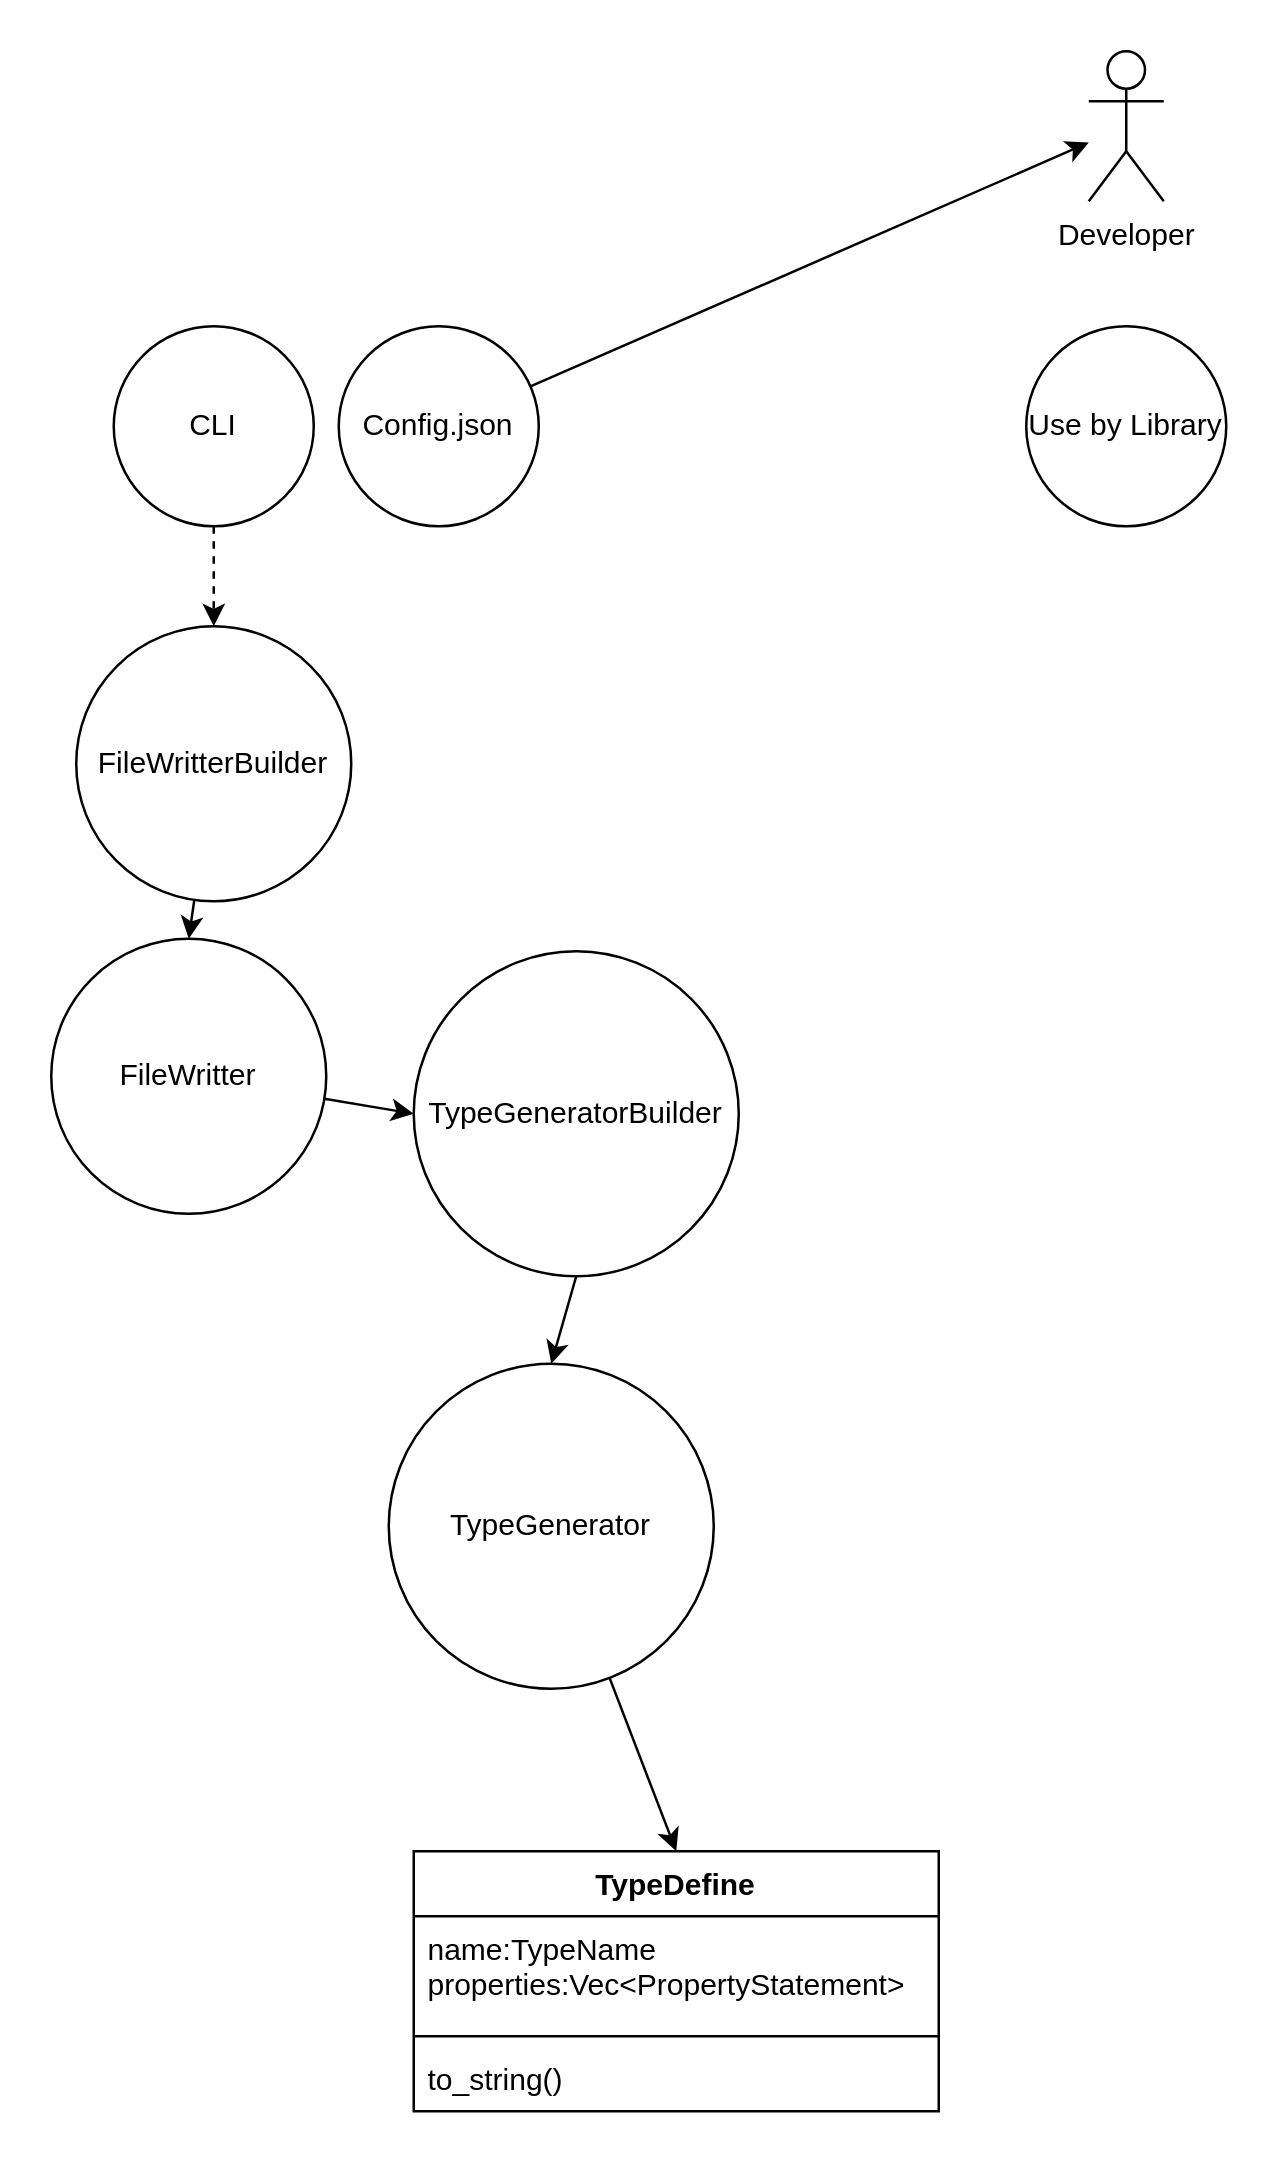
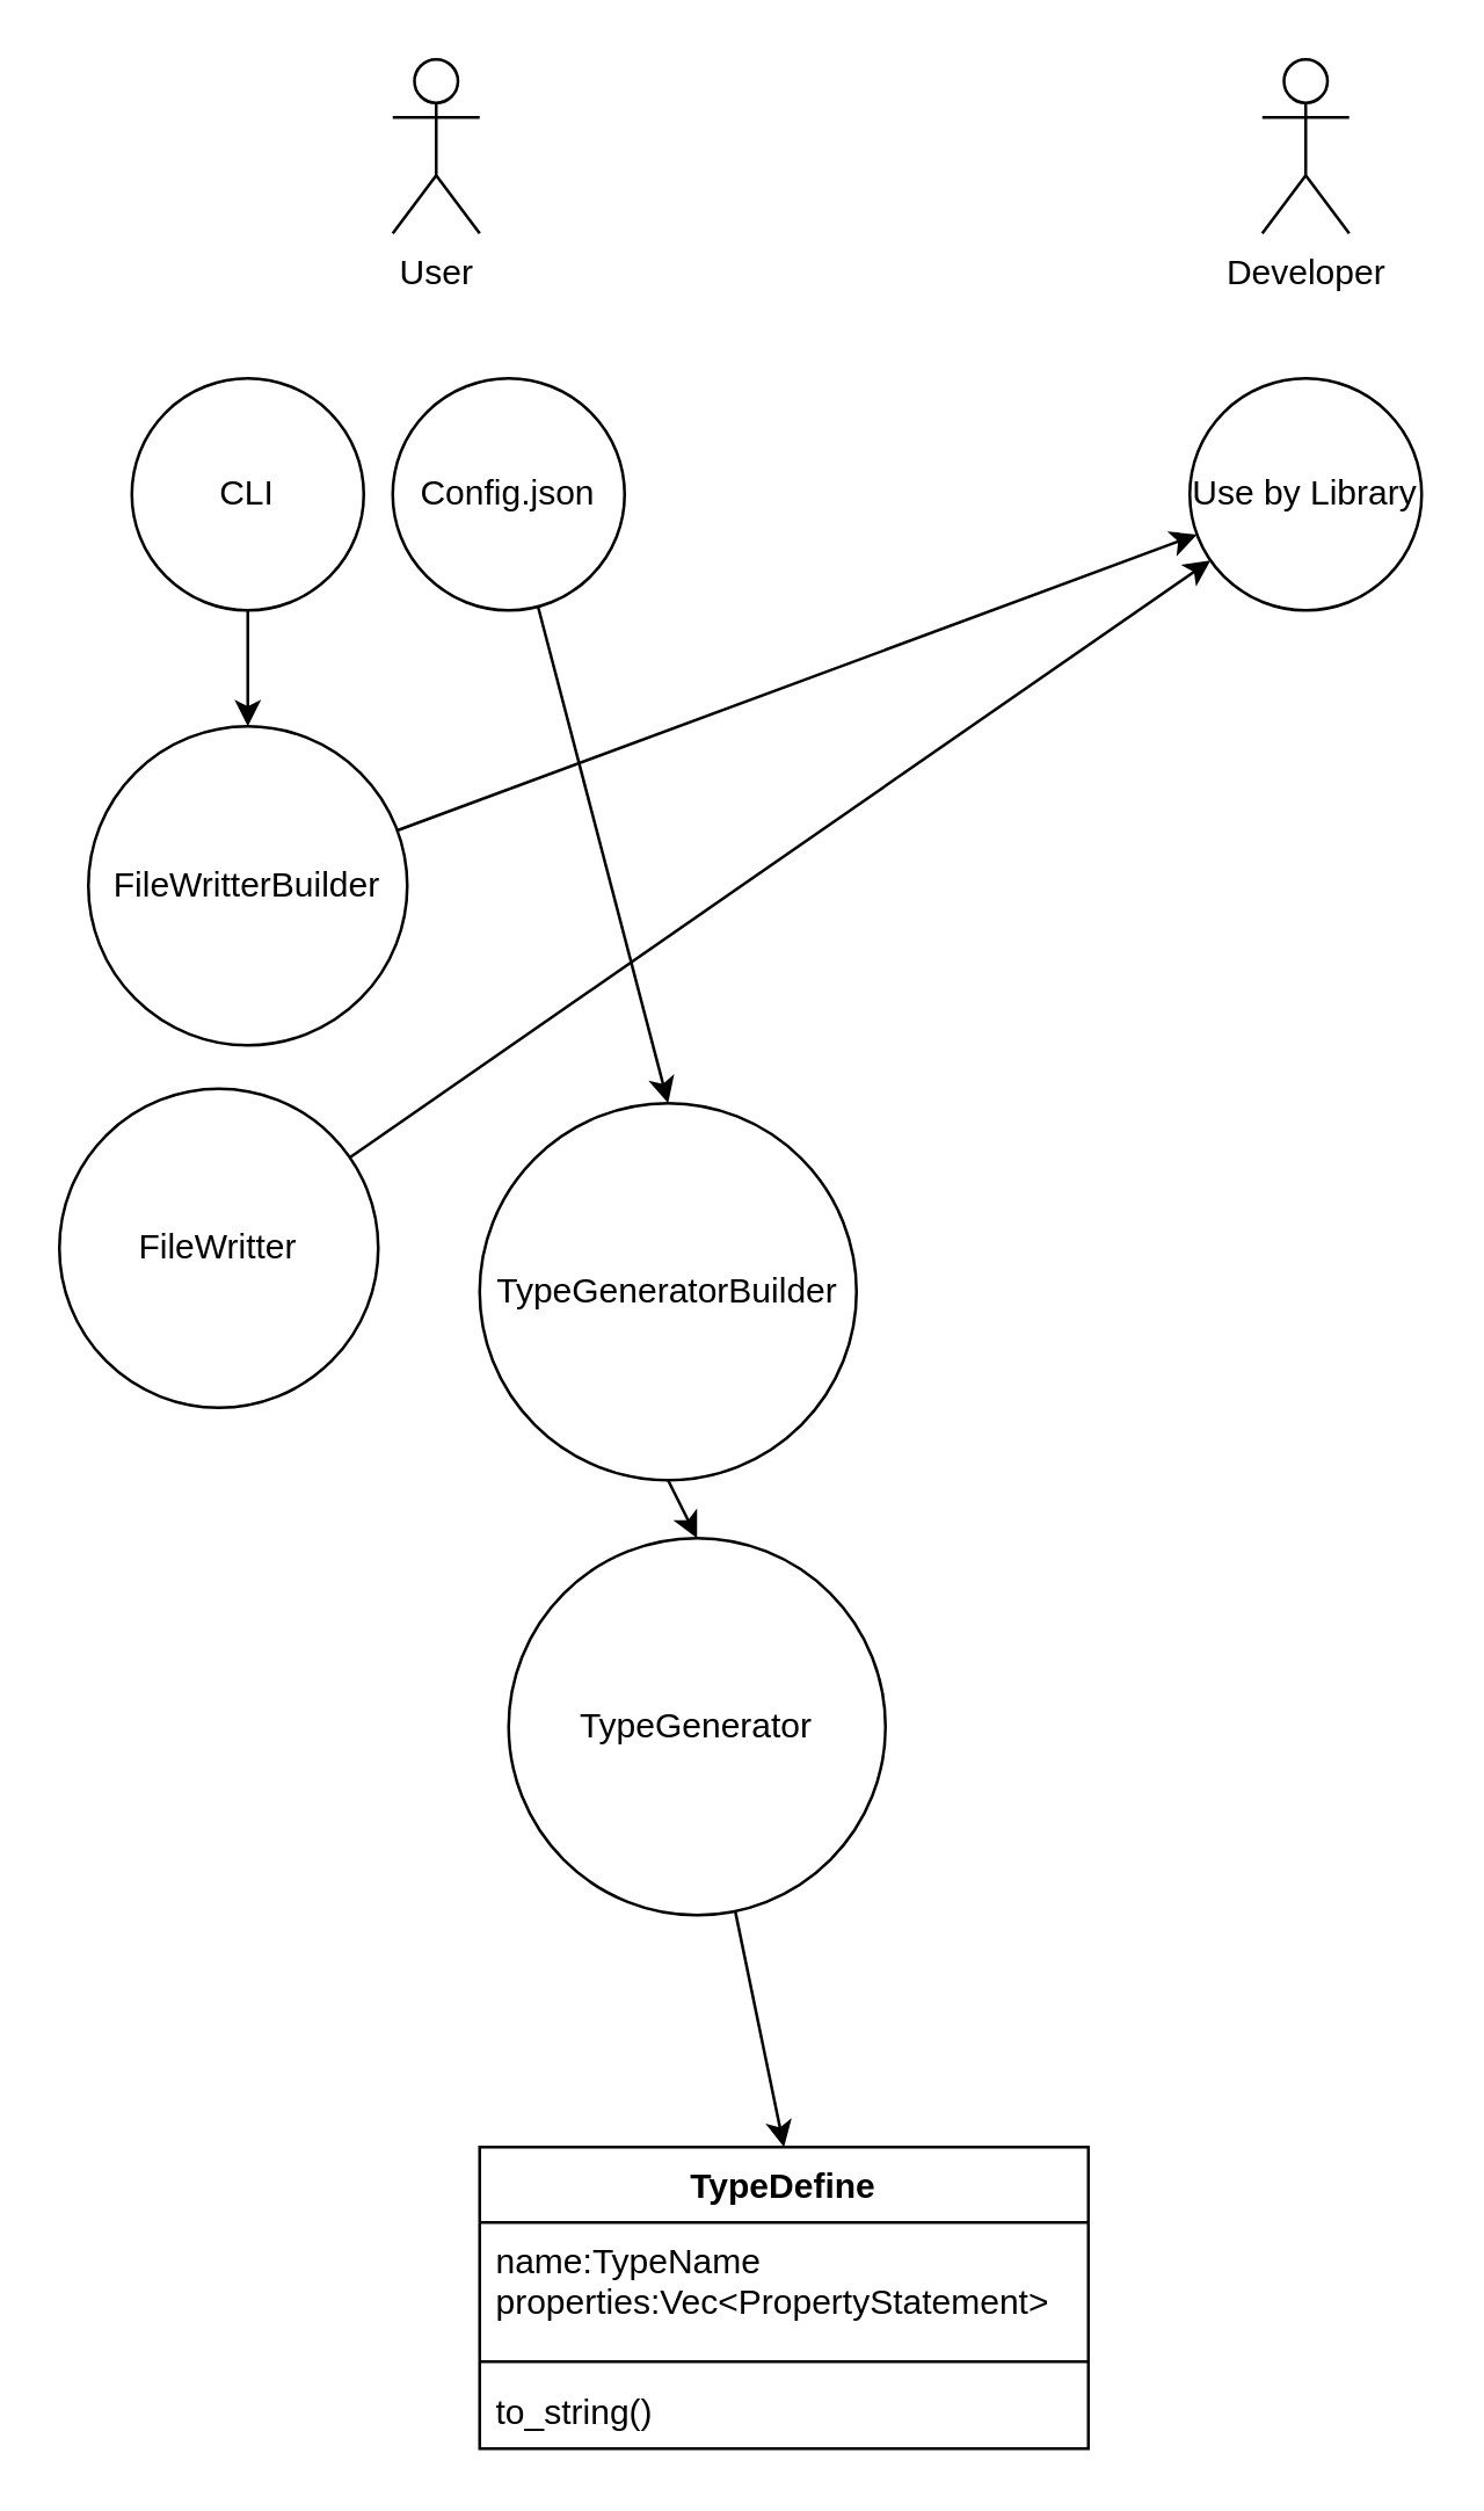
  <mxCell id="0" />
  <mxCell id="1" parent="0" />
+ <mxCell id="2" value="User" style="shape=umlActor;verticalLabelPosition=bottom;verticalAlign=top;html=1;outlineConnect=0;" vertex="1" parent="1"><mxGeometry x="135" y="20" width="30" height="60" as="geometry" /></mxCell>
  <mxCell id="3" value="Developer" style="shape=umlActor;verticalLabelPosition=bottom;verticalAlign=top;html=1;outlineConnect=0;" vertex="1" parent="1"><mxGeometry x="435" y="20" width="30" height="60" as="geometry" /></mxCell>
- <mxCell id="4" style="edgeStyle=none;html=1;entryX=0.5;entryY=0;entryDx=0;entryDy=0;dashed=1;" edge="1" parent="1" source="5" target="14"><mxGeometry relative="1" as="geometry" /></mxCell>
+ <mxCell id="4" style="edgeStyle=none;html=1;entryX=0.5;entryY=0;entryDx=0;entryDy=0;" edge="1" parent="1" source="5" target="14"><mxGeometry relative="1" as="geometry" /></mxCell>
  <mxCell id="5" value="CLI" style="ellipse;whiteSpace=wrap;html=1;aspect=fixed;" vertex="1" parent="1"><mxGeometry x="45" y="130" width="80" height="80" as="geometry" /></mxCell>
- <mxCell id="6" style="edgeStyle=none;html=1;" edge="1" parent="1" source="7" target="3"><mxGeometry relative="1" as="geometry" /></mxCell>
+ <mxCell id="6" style="edgeStyle=none;html=1;entryX=0.5;entryY=0;entryDx=0;entryDy=0;" edge="1" parent="1" source="7" target="16"><mxGeometry relative="1" as="geometry" /></mxCell>
  <mxCell id="7" value="Config.json" style="ellipse;whiteSpace=wrap;html=1;aspect=fixed;" vertex="1" parent="1"><mxGeometry x="135" y="130" width="80" height="80" as="geometry" /></mxCell>
  <mxCell id="8" value="Use by Library" style="ellipse;whiteSpace=wrap;html=1;aspect=fixed;" vertex="1" parent="1"><mxGeometry x="410" y="130" width="80" height="80" as="geometry" /></mxCell>
  <mxCell id="9" value="TypeDefine" style="swimlane;fontStyle=1;align=center;verticalAlign=top;childLayout=stackLayout;horizontal=1;startSize=26;horizontalStack=0;resizeParent=1;resizeParentMax=0;resizeLast=0;collapsible=1;marginBottom=0;" vertex="1" parent="1"><mxGeometry x="165" y="740" width="210" height="104" as="geometry" /></mxCell>
  <mxCell id="10" value="name:TypeName&#10;properties:Vec&lt;PropertyStatement&gt;&#10;" style="text;strokeColor=none;fillColor=none;align=left;verticalAlign=top;spacingLeft=4;spacingRight=4;overflow=hidden;rotatable=0;points=[[0,0.5],[1,0.5]];portConstraint=eastwest;" vertex="1" parent="9"><mxGeometry y="26" width="210" height="44" as="geometry" /></mxCell>
  <mxCell id="11" value="" style="line;strokeWidth=1;fillColor=none;align=left;verticalAlign=middle;spacingTop=-1;spacingLeft=3;spacingRight=3;rotatable=0;labelPosition=right;points=[];portConstraint=eastwest;" vertex="1" parent="9"><mxGeometry y="70" width="210" height="8" as="geometry" /></mxCell>
  <mxCell id="12" value="to_string()" style="text;strokeColor=none;fillColor=none;align=left;verticalAlign=top;spacingLeft=4;spacingRight=4;overflow=hidden;rotatable=0;points=[[0,0.5],[1,0.5]];portConstraint=eastwest;" vertex="1" parent="9"><mxGeometry y="78" width="210" height="26" as="geometry" /></mxCell>
- <mxCell id="13" style="edgeStyle=none;html=1;entryX=0.5;entryY=0;entryDx=0;entryDy=0;" edge="1" parent="1" source="14" target="18"><mxGeometry relative="1" as="geometry" /></mxCell>
+ <mxCell id="13" style="edgeStyle=none;html=1;" edge="1" parent="1" source="14" target="8"><mxGeometry relative="1" as="geometry" /></mxCell>
  <mxCell id="14" value="FileWritterBuilder&lt;br&gt;" style="ellipse;whiteSpace=wrap;html=1;aspect=fixed;" vertex="1" parent="1"><mxGeometry x="30" y="250" width="110" height="110" as="geometry" /></mxCell>
  <mxCell id="15" style="edgeStyle=none;html=1;exitX=0.5;exitY=1;exitDx=0;exitDy=0;entryX=0.5;entryY=0;entryDx=0;entryDy=0;" edge="1" parent="1" source="16" target="20"><mxGeometry relative="1" as="geometry" /></mxCell>
  <mxCell id="16" value="TypeGeneratorBuilder&lt;br&gt;" style="ellipse;whiteSpace=wrap;html=1;aspect=fixed;" vertex="1" parent="1"><mxGeometry x="165" y="380" width="130" height="130" as="geometry" /></mxCell>
- <mxCell id="17" style="edgeStyle=none;html=1;entryX=0;entryY=0.5;entryDx=0;entryDy=0;" edge="1" parent="1" source="18" target="16"><mxGeometry relative="1" as="geometry" /></mxCell>
+ <mxCell id="17" style="edgeStyle=none;html=1;" edge="1" parent="1" source="18" target="8"><mxGeometry relative="1" as="geometry" /></mxCell>
  <mxCell id="18" value="FileWritter" style="ellipse;whiteSpace=wrap;html=1;aspect=fixed;" vertex="1" parent="1"><mxGeometry x="20" y="375" width="110" height="110" as="geometry" /></mxCell>
  <mxCell id="19" style="edgeStyle=none;html=1;entryX=0.5;entryY=0;entryDx=0;entryDy=0;" edge="1" parent="1" source="20" target="9"><mxGeometry relative="1" as="geometry" /></mxCell>
- <mxCell id="20" value="TypeGenerator" style="ellipse;whiteSpace=wrap;html=1;aspect=fixed;" vertex="1" parent="1"><mxGeometry x="155" y="545" width="130" height="130" as="geometry" /></mxCell>
+ <mxCell id="20" value="TypeGenerator" style="ellipse;whiteSpace=wrap;html=1;aspect=fixed;" vertex="1" parent="1"><mxGeometry x="175" y="530" width="130" height="130" as="geometry" /></mxCell>
